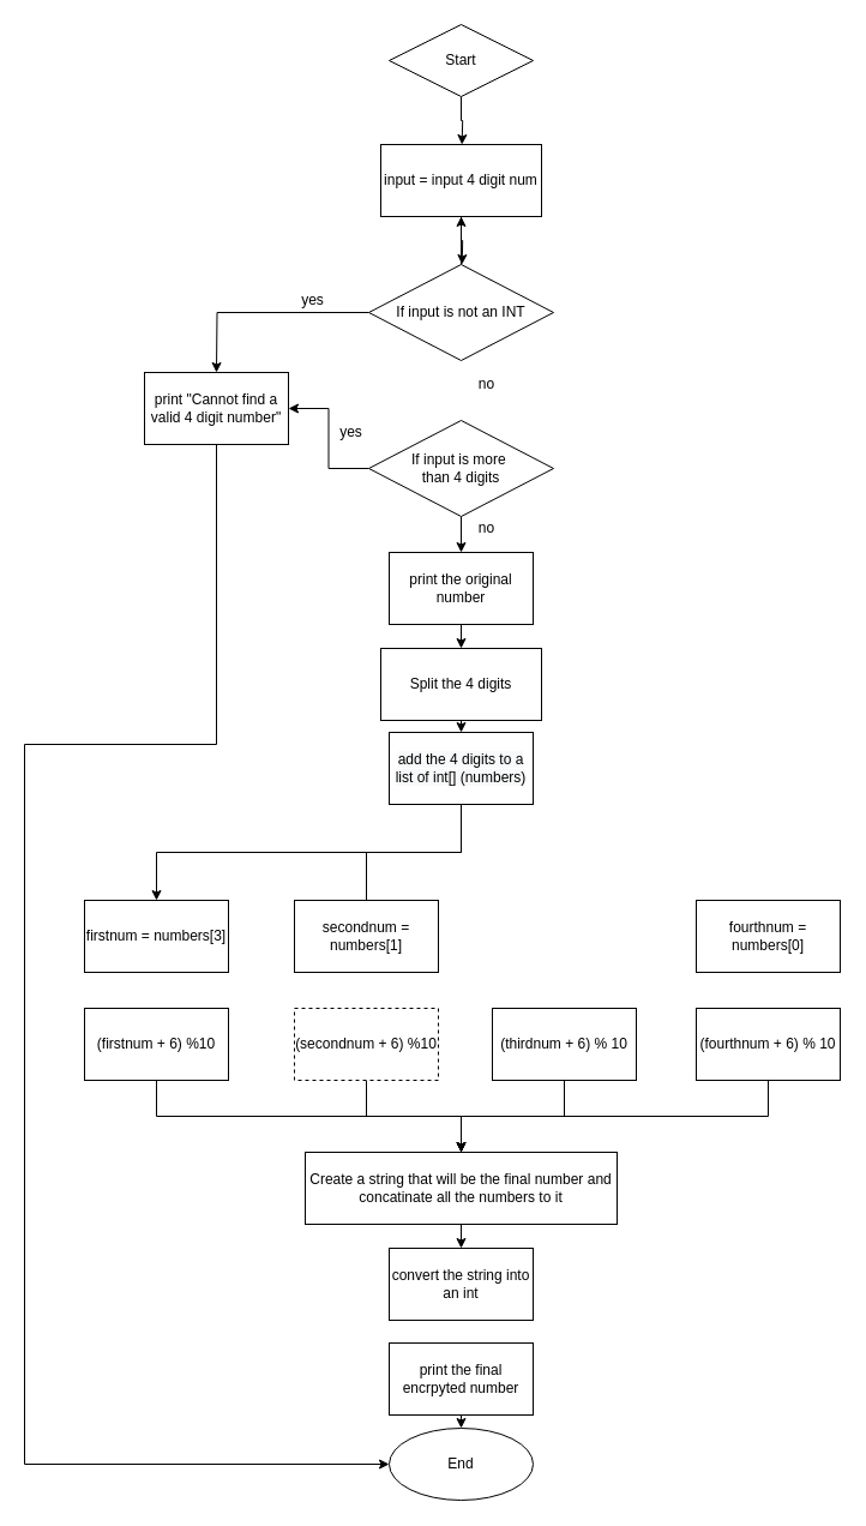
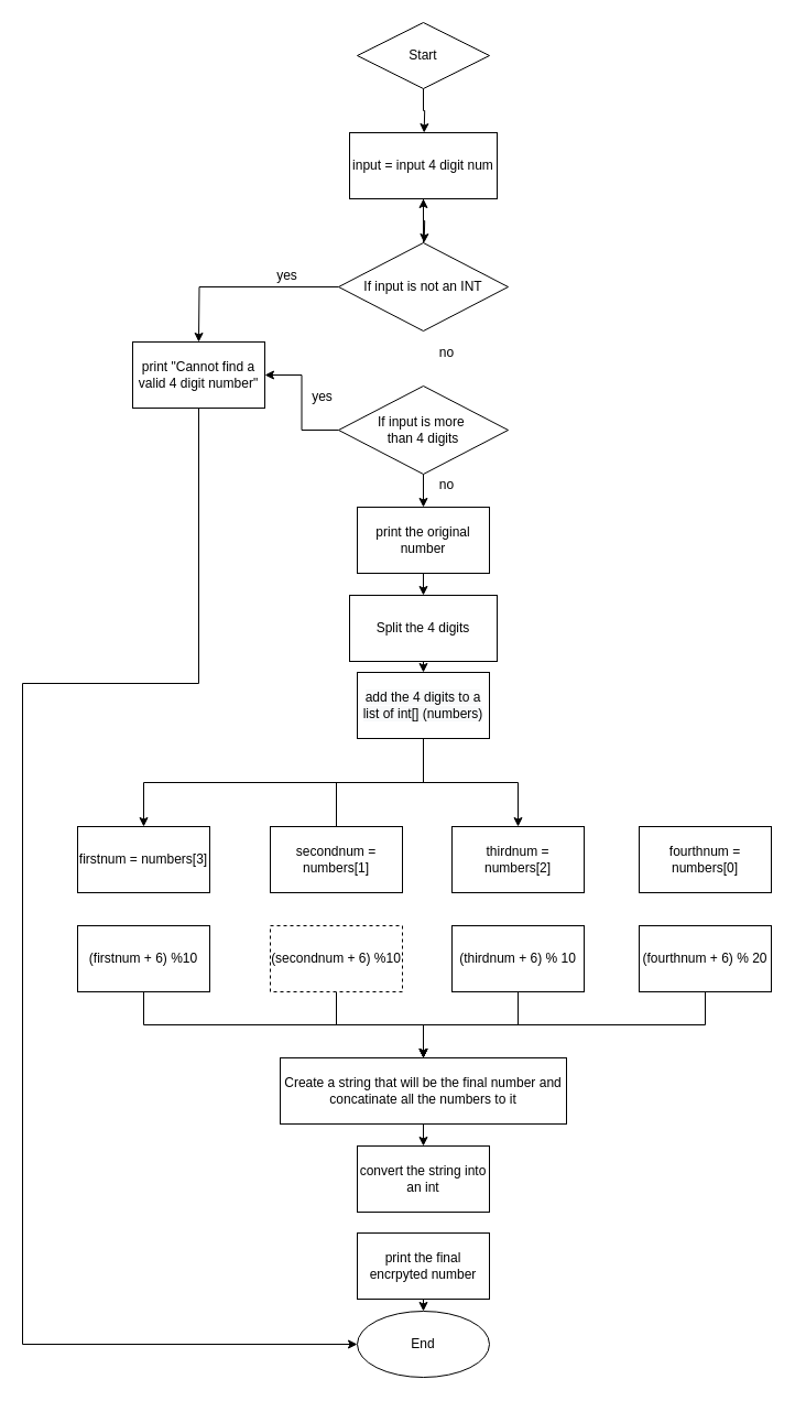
  <mxCell id="0" />
  <mxCell id="1" parent="0" />
  <mxCell id="2" style="edgeStyle=orthogonalEdgeStyle;rounded=0;orthogonalLoop=1;jettySize=auto;html=1;exitX=0.5;exitY=1;exitDx=0;exitDy=0;" edge="1" parent="1" source="3"><mxGeometry relative="1" as="geometry"><mxPoint x="384.667" y="120" as="targetPoint" /></mxGeometry></mxCell>
  <mxCell id="3" value="Start" style="rhombus;whiteSpace=wrap;html=1;" vertex="1" parent="1"><mxGeometry x="324" y="20" width="120" height="60" as="geometry" /></mxCell>
  <mxCell id="4" style="edgeStyle=orthogonalEdgeStyle;rounded=0;orthogonalLoop=1;jettySize=auto;html=1;exitX=0.5;exitY=1;exitDx=0;exitDy=0;" edge="1" parent="1" source="5"><mxGeometry relative="1" as="geometry"><mxPoint x="384.667" y="220" as="targetPoint" /></mxGeometry></mxCell>
  <mxCell id="5" value="input = input 4 digit num" style="whiteSpace=wrap;html=1;" vertex="1" parent="1"><mxGeometry x="317" y="120" width="134" height="60" as="geometry" /></mxCell>
  <mxCell id="6" style="edgeStyle=orthogonalEdgeStyle;rounded=0;orthogonalLoop=1;jettySize=auto;html=1;exitX=0.5;exitY=1;exitDx=0;exitDy=0;entryX=0.5;entryY=0;entryDx=0;entryDy=0;" edge="1" parent="1" source="7" target="11"><mxGeometry relative="1" as="geometry" /></mxCell>
  <mxCell id="7" value="Split the 4 digits" style="whiteSpace=wrap;html=1;" vertex="1" parent="1"><mxGeometry x="317" y="540" width="134" height="60" as="geometry" /></mxCell>
  <mxCell id="8" style="edgeStyle=orthogonalEdgeStyle;rounded=0;orthogonalLoop=1;jettySize=auto;html=1;exitX=0.5;exitY=1;exitDx=0;exitDy=0;entryX=0.5;entryY=0;entryDx=0;entryDy=0;" edge="1" parent="1" source="11" target="26"><mxGeometry relative="1" as="geometry" /></mxCell>
  <mxCell id="9" style="edgeStyle=orthogonalEdgeStyle;rounded=0;orthogonalLoop=1;jettySize=auto;html=1;exitX=0.5;exitY=1;exitDx=0;exitDy=0;entryX=0.5;entryY=0;entryDx=0;entryDy=0;endArrow=none;" edge="1" parent="1" source="11" target="27"><mxGeometry relative="1" as="geometry" /></mxCell>
+ <mxCell id="10" style="edgeStyle=orthogonalEdgeStyle;rounded=0;orthogonalLoop=1;jettySize=auto;html=1;exitX=0.5;exitY=1;exitDx=0;exitDy=0;entryX=0.5;entryY=0;entryDx=0;entryDy=0;" edge="1" parent="1" source="11" target="28"><mxGeometry relative="1" as="geometry" /></mxCell>
  <mxCell id="11" value="&lt;span style=&quot;color: rgb(0 , 0 , 0) ; font-family: &amp;#34;helvetica&amp;#34; ; font-size: 12px ; font-style: normal ; font-weight: 400 ; letter-spacing: normal ; text-align: center ; text-indent: 0px ; text-transform: none ; word-spacing: 0px ; background-color: rgb(248 , 249 , 250) ; display: inline ; float: none&quot;&gt;add the 4 digits to a list of int[] (numbers)&lt;/span&gt;" style="whiteSpace=wrap;html=1;" vertex="1" parent="1"><mxGeometry x="324" y="610" width="120" height="60" as="geometry" /></mxCell>
  <mxCell id="12" style="edgeStyle=orthogonalEdgeStyle;rounded=0;orthogonalLoop=1;jettySize=auto;html=1;exitX=0;exitY=0.5;exitDx=0;exitDy=0;" edge="1" parent="1" source="14"><mxGeometry relative="1" as="geometry"><mxPoint x="180" y="310" as="targetPoint" /></mxGeometry></mxCell>
  <mxCell id="13" value="" style="edgeStyle=orthogonalEdgeStyle;rounded=0;orthogonalLoop=1;jettySize=auto;html=1;" edge="1" parent="1" source="14" target="5"><mxGeometry relative="1" as="geometry" /></mxCell>
  <mxCell id="14" value="If input is not an INT" style="rhombus;whiteSpace=wrap;html=1;" vertex="1" parent="1"><mxGeometry x="307" y="220" width="154" height="80" as="geometry" /></mxCell>
  <mxCell id="15" style="edgeStyle=orthogonalEdgeStyle;rounded=0;orthogonalLoop=1;jettySize=auto;html=1;exitX=0.5;exitY=1;exitDx=0;exitDy=0;entryX=0;entryY=0.5;entryDx=0;entryDy=0;" edge="1" parent="1" source="16" target="17"><mxGeometry relative="1" as="geometry"><mxPoint x="179.5" y="1130" as="targetPoint" /><Array as="points"><mxPoint x="180" y="620" /><mxPoint x="20" y="620" /><mxPoint x="20" y="1220" /></Array></mxGeometry></mxCell>
  <mxCell id="16" value="print &quot;Cannot find a valid 4 digit number&quot;" style="whiteSpace=wrap;html=1;" vertex="1" parent="1"><mxGeometry x="120" y="310" width="120" height="60" as="geometry" /></mxCell>
  <mxCell id="17" value="End" style="ellipse;whiteSpace=wrap;html=1;" vertex="1" parent="1"><mxGeometry x="324" y="1190" width="120" height="60" as="geometry" /></mxCell>
  <mxCell id="18" value="yes" style="text;html=1;align=center;verticalAlign=middle;resizable=0;points=[];autosize=1;strokeColor=none;fillColor=none;" vertex="1" parent="1"><mxGeometry x="245" y="240" width="30" height="20" as="geometry" /></mxCell>
  <mxCell id="19" value="no" style="text;html=1;align=center;verticalAlign=middle;resizable=0;points=[];autosize=1;strokeColor=none;fillColor=none;" vertex="1" parent="1"><mxGeometry x="390" y="310" width="30" height="20" as="geometry" /></mxCell>
  <mxCell id="20" style="edgeStyle=orthogonalEdgeStyle;rounded=0;orthogonalLoop=1;jettySize=auto;html=1;exitX=0;exitY=0.5;exitDx=0;exitDy=0;entryX=1;entryY=0.5;entryDx=0;entryDy=0;" edge="1" parent="1" source="22" target="16"><mxGeometry relative="1" as="geometry" /></mxCell>
  <mxCell id="21" style="edgeStyle=orthogonalEdgeStyle;rounded=0;orthogonalLoop=1;jettySize=auto;html=1;exitX=0.5;exitY=1;exitDx=0;exitDy=0;" edge="1" parent="1" source="22"><mxGeometry relative="1" as="geometry"><mxPoint x="384" y="460" as="targetPoint" /></mxGeometry></mxCell>
  <mxCell id="22" value="If input is more&amp;nbsp;&lt;br&gt;than 4 digits" style="rhombus;whiteSpace=wrap;html=1;" vertex="1" parent="1"><mxGeometry x="307" y="350" width="154" height="80" as="geometry" /></mxCell>
  <mxCell id="23" value="yes" style="text;html=1;align=center;verticalAlign=middle;resizable=0;points=[];autosize=1;strokeColor=none;fillColor=none;" vertex="1" parent="1"><mxGeometry x="277" y="350" width="30" height="20" as="geometry" /></mxCell>
  <mxCell id="24" style="edgeStyle=orthogonalEdgeStyle;rounded=0;orthogonalLoop=1;jettySize=auto;html=1;exitX=0.5;exitY=1;exitDx=0;exitDy=0;entryX=0.5;entryY=0;entryDx=0;entryDy=0;" edge="1" parent="1" source="25" target="7"><mxGeometry relative="1" as="geometry" /></mxCell>
  <mxCell id="25" value="print the original number" style="whiteSpace=wrap;html=1;" vertex="1" parent="1"><mxGeometry x="324" y="460" width="120" height="60" as="geometry" /></mxCell>
  <mxCell id="26" value="firstnum = numbers[3]" style="whiteSpace=wrap;html=1;" vertex="1" parent="1"><mxGeometry x="70" y="750" width="120" height="60" as="geometry" /></mxCell>
  <mxCell id="27" value="secondnum = numbers[1]" style="whiteSpace=wrap;html=1;" vertex="1" parent="1"><mxGeometry x="245" y="750" width="120" height="60" as="geometry" /></mxCell>
+ <mxCell id="28" value="thirdnum = numbers[2]" style="whiteSpace=wrap;html=1;" vertex="1" parent="1"><mxGeometry x="410" y="750" width="120" height="60" as="geometry" /></mxCell>
  <mxCell id="29" value="fourthnum = numbers[0]" style="whiteSpace=wrap;html=1;" vertex="1" parent="1"><mxGeometry x="580" y="750" width="120" height="60" as="geometry" /></mxCell>
  <mxCell id="30" style="edgeStyle=orthogonalEdgeStyle;rounded=0;orthogonalLoop=1;jettySize=auto;html=1;exitX=0.5;exitY=1;exitDx=0;exitDy=0;entryX=0.5;entryY=0;entryDx=0;entryDy=0;" edge="1" parent="1" source="31" target="39"><mxGeometry relative="1" as="geometry" /></mxCell>
  <mxCell id="31" value="(firstnum + 6) %10" style="whiteSpace=wrap;html=1;" vertex="1" parent="1"><mxGeometry x="70" y="840" width="120" height="60" as="geometry" /></mxCell>
  <mxCell id="32" style="edgeStyle=orthogonalEdgeStyle;rounded=0;orthogonalLoop=1;jettySize=auto;html=1;exitX=0.5;exitY=1;exitDx=0;exitDy=0;entryX=0.5;entryY=0;entryDx=0;entryDy=0;" edge="1" parent="1" source="33" target="39"><mxGeometry relative="1" as="geometry" /></mxCell>
  <mxCell id="33" value="(secondnum + 6) %10" style="whiteSpace=wrap;html=1;dashed=1;" vertex="1" parent="1"><mxGeometry x="245" y="840" width="120" height="60" as="geometry" /></mxCell>
  <mxCell id="34" style="edgeStyle=orthogonalEdgeStyle;rounded=0;orthogonalLoop=1;jettySize=auto;html=1;exitX=0.5;exitY=1;exitDx=0;exitDy=0;entryX=0.5;entryY=0;entryDx=0;entryDy=0;" edge="1" parent="1" source="35" target="39"><mxGeometry relative="1" as="geometry" /></mxCell>
  <mxCell id="35" value="(thirdnum + 6) % 10" style="whiteSpace=wrap;html=1;" vertex="1" parent="1"><mxGeometry x="410" y="840" width="120" height="60" as="geometry" /></mxCell>
  <mxCell id="36" style="edgeStyle=orthogonalEdgeStyle;rounded=0;orthogonalLoop=1;jettySize=auto;html=1;exitX=0.5;exitY=1;exitDx=0;exitDy=0;entryX=0.5;entryY=0;entryDx=0;entryDy=0;" edge="1" parent="1" source="37" target="39"><mxGeometry relative="1" as="geometry" /></mxCell>
- <mxCell id="37" value="(fourthnum + 6) % 10" style="whiteSpace=wrap;html=1;" vertex="1" parent="1"><mxGeometry x="580" y="840" width="120" height="60" as="geometry" /></mxCell>
+ <mxCell id="37" value="(fourthnum + 6) % 20" style="whiteSpace=wrap;html=1;" vertex="1" parent="1"><mxGeometry x="580" y="840" width="120" height="60" as="geometry" /></mxCell>
  <mxCell id="38" style="edgeStyle=orthogonalEdgeStyle;rounded=0;orthogonalLoop=1;jettySize=auto;html=1;exitX=0.5;exitY=1;exitDx=0;exitDy=0;entryX=0.5;entryY=0;entryDx=0;entryDy=0;" edge="1" parent="1" source="39" target="40"><mxGeometry relative="1" as="geometry" /></mxCell>
  <mxCell id="39" value="Create a string that will be the final number and concatinate all the numbers to it" style="whiteSpace=wrap;html=1;" vertex="1" parent="1"><mxGeometry x="254" y="960" width="260" height="60" as="geometry" /></mxCell>
  <mxCell id="40" value="convert the string into an int" style="whiteSpace=wrap;html=1;" vertex="1" parent="1"><mxGeometry x="324" y="1040" width="120" height="60" as="geometry" /></mxCell>
  <mxCell id="41" style="edgeStyle=orthogonalEdgeStyle;rounded=0;orthogonalLoop=1;jettySize=auto;html=1;exitX=0.5;exitY=1;exitDx=0;exitDy=0;entryX=0.5;entryY=0;entryDx=0;entryDy=0;" edge="1" parent="1" source="42" target="17"><mxGeometry relative="1" as="geometry" /></mxCell>
  <mxCell id="42" value="print the final encrpyted number" style="whiteSpace=wrap;html=1;" vertex="1" parent="1"><mxGeometry x="324" y="1119" width="120" height="60" as="geometry" /></mxCell>
  <mxCell id="43" value="no" style="text;html=1;align=center;verticalAlign=middle;resizable=0;points=[];autosize=1;strokeColor=none;fillColor=none;" vertex="1" parent="1"><mxGeometry x="390" y="430" width="30" height="20" as="geometry" /></mxCell>
